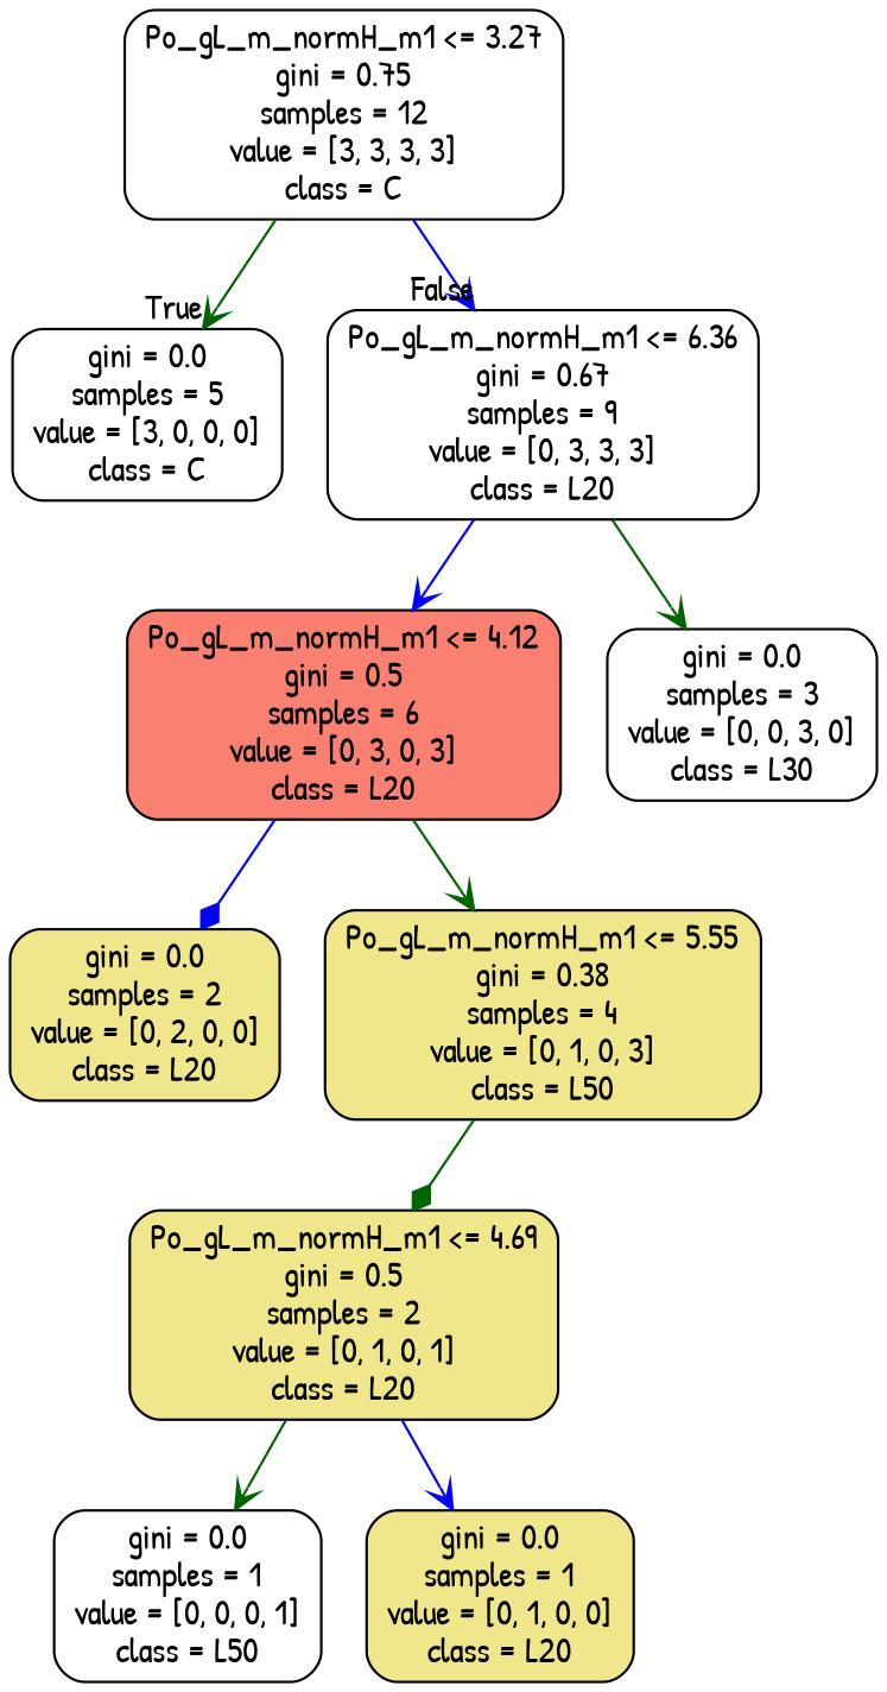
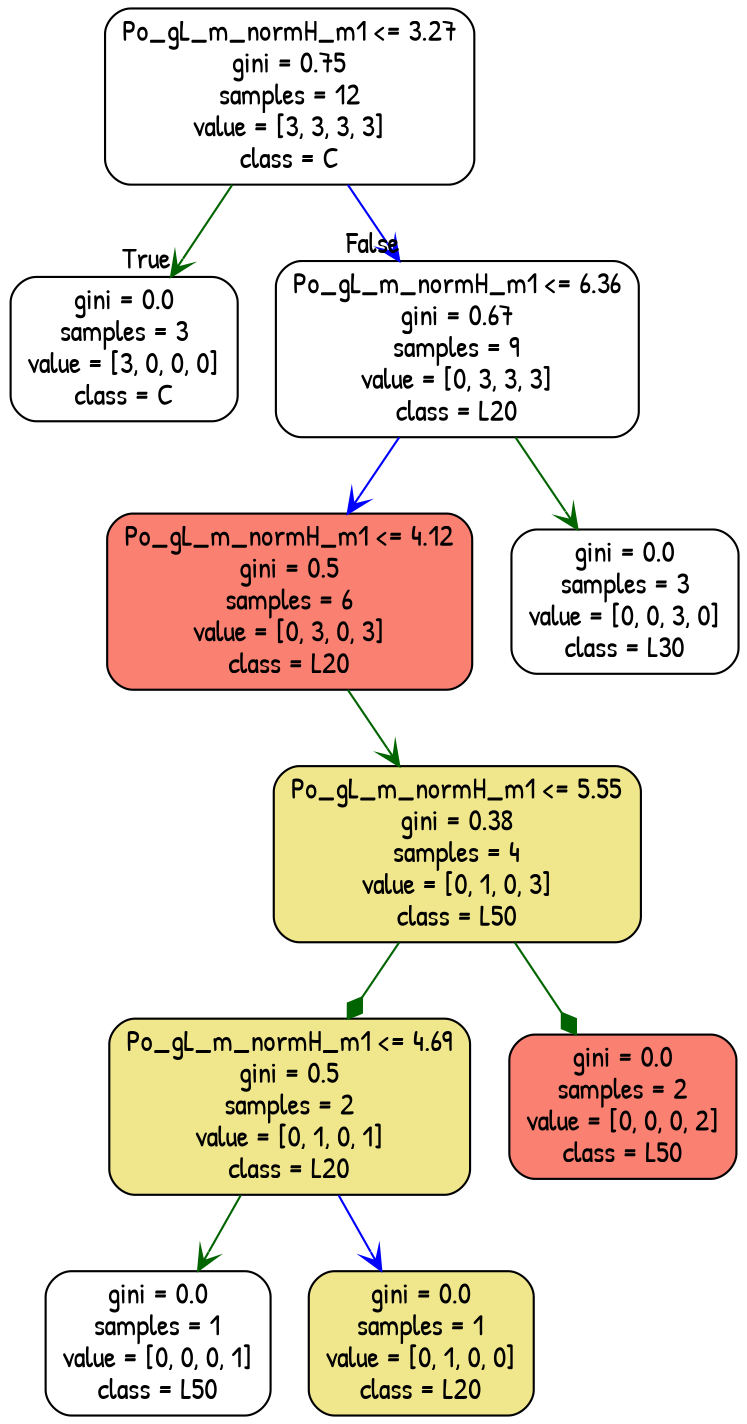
  digraph {
    fontname="Patrick Hand"
    node [color=black fillcolor=white fontname="Patrick Hand" shape=box style="filled, rounded"]
    edge [arrowhead=vee color=darkgreen fontname="Patrick Hand"]
    n1 [label="Po_gL_m_normH_m1 <= 3.27\ngini = 0.75\nsamples = 12\nvalue = [3, 3, 3, 3]\nclass = C"]
-   n2 [label="gini = 0.0\nsamples = 5\nvalue = [3, 0, 0, 0]\nclass = C"]
+   n2 [label="gini = 0.0\nsamples = 3\nvalue = [3, 0, 0, 0]\nclass = C"]
    n3 [label="Po_gL_m_normH_m1 <= 6.36\ngini = 0.67\nsamples = 9\nvalue = [0, 3, 3, 3]\nclass = L20"]
    n4 [fillcolor=salmon label="Po_gL_m_normH_m1 <= 4.12\ngini = 0.5\nsamples = 6\nvalue = [0, 3, 0, 3]\nclass = L20"]
    n5 [label="gini = 0.0\nsamples = 3\nvalue = [0, 0, 3, 0]\nclass = L30"]
-   n6 [fillcolor=khaki label="gini = 0.0\nsamples = 2\nvalue = [0, 2, 0, 0]\nclass = L20"]
    n7 [fillcolor=khaki label="Po_gL_m_normH_m1 <= 5.55\ngini = 0.38\nsamples = 4\nvalue = [0, 1, 0, 3]\nclass = L50"]
    n8 [fillcolor=khaki label="Po_gL_m_normH_m1 <= 4.69\ngini = 0.5\nsamples = 2\nvalue = [0, 1, 0, 1]\nclass = L20"]
+   n9 [fillcolor=salmon label="gini = 0.0\nsamples = 2\nvalue = [0, 0, 0, 2]\nclass = L50"]
    n10 [label="gini = 0.0\nsamples = 1\nvalue = [0, 0, 0, 1]\nclass = L50"]
    n11 [fillcolor=khaki label="gini = 0.0\nsamples = 1\nvalue = [0, 1, 0, 0]\nclass = L20"]
    n1 -> n2 [headlabel=True labelangle=45 labeldistance=2.5]
    n1 -> n3 [color=blue headlabel=False labelangle=-45 labeldistance=2.5]
    n3 -> n4 [color=blue]
    n3 -> n5
-   n4 -> n6 [arrowhead=diamond color=blue]
    n4 -> n7
    n7 -> n8 [arrowhead=diamond]
+   n7 -> n9 [arrowhead=diamond]
    n8 -> n10
    n8 -> n11 [color=blue]
  }
